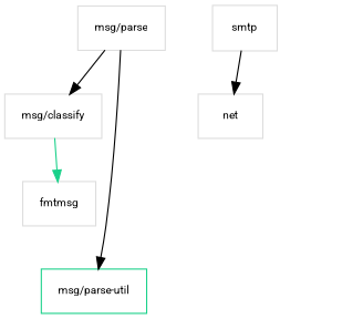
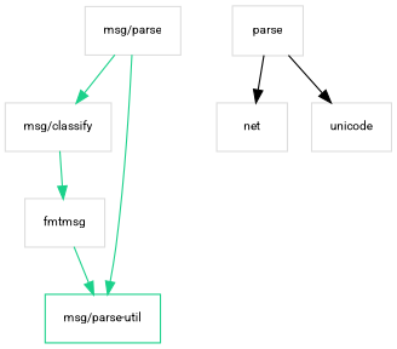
  digraph {
    node [color="#dddddd" fontname="-apple-system,BlinkMacSystemFont,Segoe UI,Roboto,Oxygen,Ubuntu,Cantarell,Open Sans,sans-serif" fontsize=9 margin="0.2,0.1" shape=record]
    "msg/parse"
    "msg/classify"
    "msg/parse-util" [color="#1AD18A"]
-   smtp
+   smtp [label=parse]
    net
+   unicode
    fmtmsg
-   "msg/parse" -> "msg/classify"
-   "msg/parse" -> "msg/parse-util" [color=black]
+   "msg/parse" -> "msg/classify" [color="#1AD18A"]
+   "msg/parse" -> "msg/parse-util" [color="#1AD18A"]
    "msg/classify" -> fmtmsg [color="#1AD18A"]
    smtp -> net
+   smtp -> unicode
+   fmtmsg -> "msg/parse-util" [color="#1AD18A"]
  }
